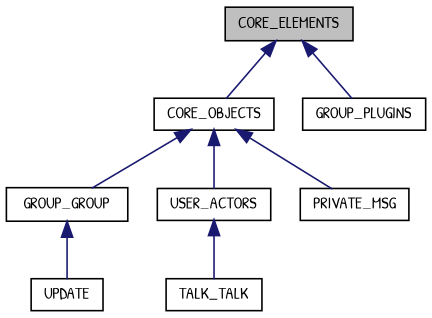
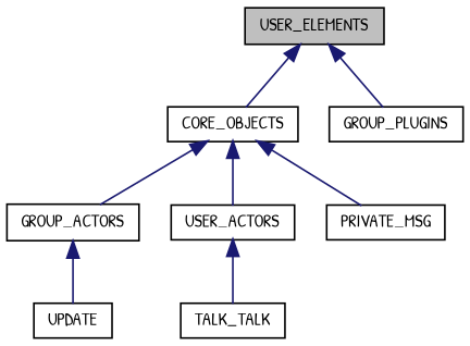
  digraph {
    fontname="Patrick Hand"
    node [color=black fillcolor=white fontname="Patrick Hand" fontsize=10 shape=record style=filled]
    edge [color=midnightblue dir=back fontname="Patrick Hand" fontsize=10 labelfontname=Helvetica labelfontsize=10 style=solid]
-   n1 [fillcolor=grey75 fontcolor=black height=0.2 label=CORE_ELEMENTS width=0.4]
+   n1 [fillcolor=grey75 fontcolor=black height=0.2 label=USER_ELEMENTS width=0.4]
    n2 [height=0.2 label=CORE_OBJECTS width=0.4]
    n3 [height=0.2 label=GROUP_PLUGINS width=0.4]
-   n4 [height=0.2 label=GROUP_GROUP width=0.4]
+   n4 [height=0.2 label=GROUP_ACTORS width=0.4]
    n5 [height=0.2 label=USER_ACTORS width=0.4]
    n6 [height=0.2 label=PRIVATE_MSG width=0.4]
    n7 [height=0.2 label=UPDATE width=0.4]
    n8 [height=0.2 label=TALK_TALK width=0.4]
    n1 -> n2
    n1 -> n3
    n2 -> n4
    n2 -> n5
    n2 -> n6
    n4 -> n7
    n5 -> n8
  }
